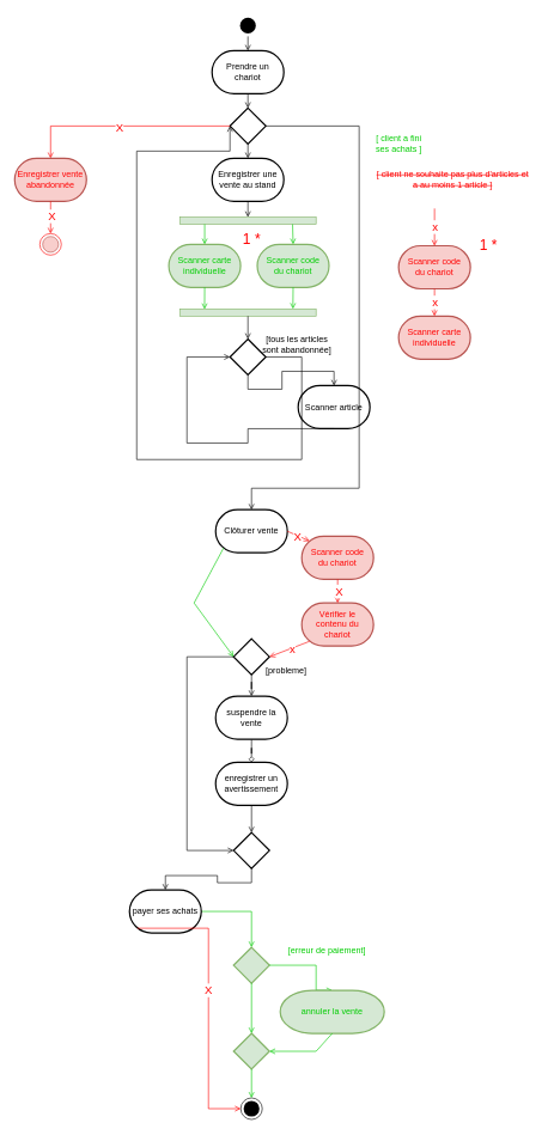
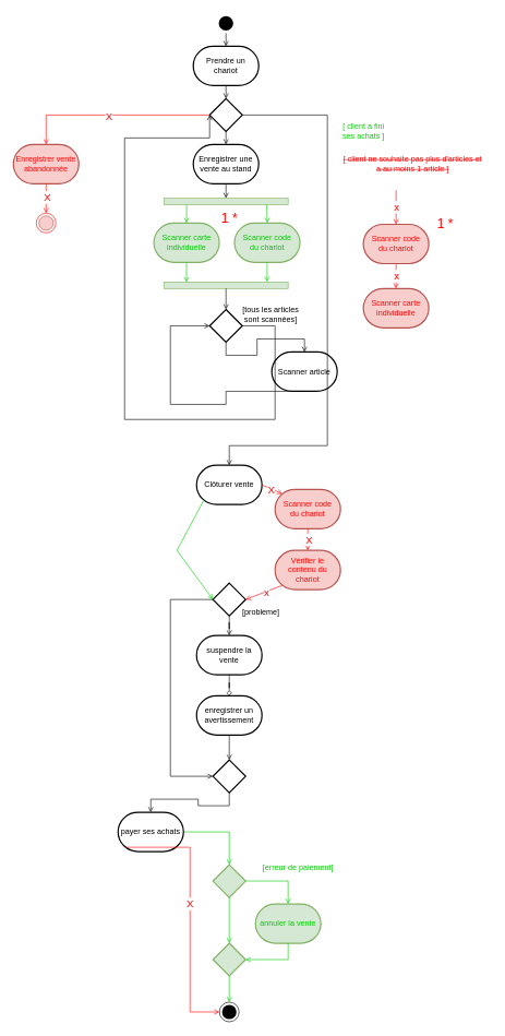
  <mxCell id="0" />
  <mxCell id="1" parent="0" />
  <mxCell id="2" value="Prendre un&lt;br&gt;chariot" style="strokeWidth=2;html=1;shape=mxgraph.flowchart.terminator;whiteSpace=wrap;" parent="1" vertex="1"><mxGeometry x="295" y="70" width="100" height="60" as="geometry" /></mxCell>
  <mxCell id="3" value="" style="ellipse;html=1;shape=startState;fillColor=#000000;strokeColor=none;" parent="1" vertex="1"><mxGeometry x="330" y="20" width="30" height="30" as="geometry" /></mxCell>
  <mxCell id="4" value="" style="strokeWidth=2;html=1;shape=mxgraph.flowchart.decision;whiteSpace=wrap;" parent="1" vertex="1"><mxGeometry x="320" y="150" width="50" height="50" as="geometry" /></mxCell>
  <mxCell id="5" style="edgeStyle=orthogonalEdgeStyle;rounded=0;orthogonalLoop=1;jettySize=auto;html=1;exitX=0.5;exitY=1;exitDx=0;exitDy=0;exitPerimeter=0;entryX=0.5;entryY=0;entryDx=0;entryDy=0;endArrow=open;endFill=0;fontColor=default;fillColor=#d5e8d4;strokeColor=default;" parent="1" source="9" target="6" edge="1"><mxGeometry relative="1" as="geometry"><mxPoint x="345" y="330" as="sourcePoint" /><mxPoint x="345" y="400" as="targetPoint" /></mxGeometry></mxCell>
  <mxCell id="6" value="" style="rounded=0;whiteSpace=wrap;html=1;fillColor=#d5e8d4;strokeColor=#82b366;" parent="1" vertex="1"><mxGeometry x="250" y="302" width="190" height="10" as="geometry" /></mxCell>
  <mxCell id="7" style="edgeStyle=orthogonalEdgeStyle;rounded=0;orthogonalLoop=1;jettySize=auto;html=1;exitX=0.75;exitY=1;exitDx=0;exitDy=0;entryX=0.5;entryY=0;entryDx=0;entryDy=0;entryPerimeter=0;endArrow=open;endFill=0;fontColor=#00CC00;fillColor=#d5e8d4;strokeColor=#00CC00;" parent="1" target="8" edge="1"><mxGeometry relative="1" as="geometry"><mxPoint x="407.25" y="312" as="sourcePoint" /><mxPoint x="386" y="390" as="targetPoint" /></mxGeometry></mxCell>
  <mxCell id="8" value="Scanner code&lt;br&gt;du chariot" style="strokeWidth=2;html=1;shape=mxgraph.flowchart.terminator;whiteSpace=wrap;fillColor=#d5e8d4;strokeColor=#82b366;fontColor=#00CC00;" parent="1" vertex="1"><mxGeometry x="358" y="340" width="100" height="60" as="geometry" /></mxCell>
  <mxCell id="9" value="Enregistrer une&lt;br&gt;vente au stand" style="strokeWidth=2;html=1;shape=mxgraph.flowchart.terminator;whiteSpace=wrap;" parent="1" vertex="1"><mxGeometry x="295" y="220" width="100" height="60" as="geometry" /></mxCell>
  <mxCell id="10" style="edgeStyle=orthogonalEdgeStyle;rounded=0;orthogonalLoop=1;jettySize=auto;html=1;exitX=0.5;exitY=1;exitDx=0;exitDy=0;exitPerimeter=0;entryX=0.5;entryY=0;entryDx=0;entryDy=0;entryPerimeter=0;endArrow=open;endFill=0;" parent="1" source="4" target="9" edge="1"><mxGeometry relative="1" as="geometry"><mxPoint x="355" y="340" as="sourcePoint" /><mxPoint x="345" y="260" as="targetPoint" /></mxGeometry></mxCell>
  <mxCell id="11" value="Scanner carte&lt;br&gt;individuelle" style="strokeWidth=2;html=1;shape=mxgraph.flowchart.terminator;whiteSpace=wrap;fillColor=#d5e8d4;strokeColor=#82b366;fontColor=#00CC00;" parent="1" vertex="1"><mxGeometry x="234.75" y="340" width="100" height="60" as="geometry" /></mxCell>
  <mxCell id="12" style="edgeStyle=orthogonalEdgeStyle;rounded=0;orthogonalLoop=1;jettySize=auto;html=1;exitX=0.5;exitY=1;exitDx=0;exitDy=0;entryX=0.5;entryY=0;entryDx=0;entryDy=0;entryPerimeter=0;endArrow=open;endFill=0;fontColor=#00CC00;fillColor=#d5e8d4;strokeColor=#00CC00;" parent="1" target="11" edge="1"><mxGeometry relative="1" as="geometry"><mxPoint x="284.75" y="312" as="sourcePoint" /><mxPoint x="408" y="420" as="targetPoint" /></mxGeometry></mxCell>
  <mxCell id="13" style="edgeStyle=orthogonalEdgeStyle;rounded=0;orthogonalLoop=1;jettySize=auto;html=1;exitX=0.5;exitY=1;exitDx=0;exitDy=0;entryX=0.5;entryY=0;entryDx=0;entryDy=0;entryPerimeter=0;exitPerimeter=0;endArrow=open;endFill=0;" parent="1" source="19" target="14" edge="1"><mxGeometry relative="1" as="geometry"><mxPoint x="425" y="472" as="sourcePoint" /><mxPoint x="645.25" y="660" as="targetPoint" /></mxGeometry></mxCell>
  <mxCell id="14" value="Scanner article" style="strokeWidth=2;html=1;shape=mxgraph.flowchart.terminator;whiteSpace=wrap;" parent="1" vertex="1"><mxGeometry x="415" y="537" width="100" height="60" as="geometry" /></mxCell>
  <mxCell id="15" value="" style="rounded=0;whiteSpace=wrap;html=1;fillColor=#d5e8d4;strokeColor=#82b366;" parent="1" vertex="1"><mxGeometry x="250" y="430" width="190" height="10" as="geometry" /></mxCell>
  <mxCell id="16" style="edgeStyle=orthogonalEdgeStyle;rounded=0;orthogonalLoop=1;jettySize=auto;html=1;exitX=0.5;exitY=1;exitDx=0;exitDy=0;entryX=0.83;entryY=-0.007;entryDx=0;entryDy=0;entryPerimeter=0;exitPerimeter=0;endArrow=open;endFill=0;fontColor=#00CC00;fillColor=#d5e8d4;strokeColor=#00CC00;" parent="1" source="8" target="15" edge="1"><mxGeometry relative="1" as="geometry"><mxPoint x="417.25" y="322" as="sourcePoint" /><mxPoint x="418" y="370" as="targetPoint" /></mxGeometry></mxCell>
  <mxCell id="17" style="edgeStyle=orthogonalEdgeStyle;rounded=0;orthogonalLoop=1;jettySize=auto;html=1;exitX=0.5;exitY=1;exitDx=0;exitDy=0;entryX=0.182;entryY=0.04;entryDx=0;entryDy=0;entryPerimeter=0;exitPerimeter=0;endArrow=open;endFill=0;fontColor=#00CC00;fillColor=#d5e8d4;strokeColor=#00CC00;" parent="1" source="11" target="15" edge="1"><mxGeometry relative="1" as="geometry"><mxPoint x="294.75" y="322" as="sourcePoint" /><mxPoint x="295" y="370" as="targetPoint" /></mxGeometry></mxCell>
  <mxCell id="18" style="edgeStyle=orthogonalEdgeStyle;rounded=0;orthogonalLoop=1;jettySize=auto;html=1;exitX=0.5;exitY=1;exitDx=0;exitDy=0;entryX=0.5;entryY=0;entryDx=0;entryDy=0;entryPerimeter=0;endArrow=open;endFill=0;" parent="1" source="15" target="19" edge="1"><mxGeometry relative="1" as="geometry"><mxPoint x="355" y="290" as="sourcePoint" /><mxPoint x="345" y="560" as="targetPoint" /></mxGeometry></mxCell>
  <mxCell id="19" value="" style="strokeWidth=2;html=1;shape=mxgraph.flowchart.decision;whiteSpace=wrap;" parent="1" vertex="1"><mxGeometry x="320" y="472" width="50" height="50" as="geometry" /></mxCell>
  <mxCell id="20" style="edgeStyle=orthogonalEdgeStyle;rounded=0;orthogonalLoop=1;jettySize=auto;html=1;exitX=1;exitY=0.5;exitDx=0;exitDy=0;exitPerimeter=0;entryX=0;entryY=0.5;entryDx=0;entryDy=0;entryPerimeter=0;endArrow=open;endFill=0;" parent="1" source="19" target="4" edge="1"><mxGeometry relative="1" as="geometry"><mxPoint x="355" y="635" as="sourcePoint" /><mxPoint x="190" y="350" as="targetPoint" /><Array as="points"><mxPoint x="420" y="497" /><mxPoint x="420" y="640" /><mxPoint x="190" y="640" /><mxPoint x="190" y="210" /><mxPoint x="320" y="210" /></Array></mxGeometry></mxCell>
  <mxCell id="21" style="edgeStyle=orthogonalEdgeStyle;rounded=0;orthogonalLoop=1;jettySize=auto;html=1;entryX=0;entryY=0.5;entryDx=0;entryDy=0;entryPerimeter=0;exitX=0.5;exitY=1;exitDx=0;exitDy=0;exitPerimeter=0;endArrow=open;endFill=0;" parent="1" source="14" target="19" edge="1"><mxGeometry relative="1" as="geometry"><mxPoint x="390" y="557" as="sourcePoint" /><mxPoint x="305" y="187" as="targetPoint" /><Array as="points"><mxPoint x="345" y="617" /><mxPoint x="260" y="617" /><mxPoint x="260" y="497" /></Array></mxGeometry></mxCell>
- <mxCell id="22" value="[tous les articles&lt;br&gt;sont abandonnée]" style="text;html=1;align=center;verticalAlign=middle;resizable=0;points=[];autosize=1;strokeColor=none;fillColor=none;" parent="1" vertex="1"><mxGeometry x="358" y="460" width="110" height="40" as="geometry" /></mxCell>
+ <mxCell id="22" value="[tous les articles&lt;br&gt;sont scannées]" style="text;html=1;align=center;verticalAlign=middle;resizable=0;points=[];autosize=1;strokeColor=none;fillColor=none;" parent="1" vertex="1"><mxGeometry x="358" y="460" width="110" height="40" as="geometry" /></mxCell>
  <mxCell id="23" style="edgeStyle=orthogonalEdgeStyle;rounded=0;orthogonalLoop=1;jettySize=auto;html=1;exitX=1;exitY=0.5;exitDx=0;exitDy=0;exitPerimeter=0;entryX=0.5;entryY=0;entryDx=0;entryDy=0;entryPerimeter=0;endArrow=open;endFill=0;" parent="1" source="4" target="24" edge="1"><mxGeometry relative="1" as="geometry"><mxPoint x="380" y="610" as="sourcePoint" /><mxPoint x="350" y="1000" as="targetPoint" /><Array as="points"><mxPoint x="500" y="175" /><mxPoint x="500" y="680" /><mxPoint x="350" y="680" /></Array></mxGeometry></mxCell>
  <mxCell id="24" value="Clôturer vente" style="strokeWidth=2;html=1;shape=mxgraph.flowchart.terminator;whiteSpace=wrap;" parent="1" vertex="1"><mxGeometry x="300" y="710" width="100" height="60" as="geometry" /></mxCell>
  <mxCell id="25" style="edgeStyle=orthogonalEdgeStyle;rounded=0;orthogonalLoop=1;jettySize=auto;html=1;endArrow=open;endFill=0;" parent="1" source="26" target="28" edge="1"><mxGeometry relative="1" as="geometry" /></mxCell>
  <mxCell id="26" value="" style="strokeWidth=2;html=1;shape=mxgraph.flowchart.decision;whiteSpace=wrap;" parent="1" vertex="1"><mxGeometry x="325" y="890" width="50" height="50" as="geometry" /></mxCell>
  <mxCell id="27" style="edgeStyle=orthogonalEdgeStyle;rounded=0;orthogonalLoop=1;jettySize=auto;html=1;endArrow=diamond;endFill=0;" parent="1" source="28" target="29" edge="1"><mxGeometry relative="1" as="geometry" /></mxCell>
  <mxCell id="28" value="suspendre la vente" style="strokeWidth=2;html=1;shape=mxgraph.flowchart.terminator;whiteSpace=wrap;" parent="1" vertex="1"><mxGeometry x="300" y="970" width="100" height="60" as="geometry" /></mxCell>
  <mxCell id="29" value="enregistrer un avertissement" style="strokeWidth=2;html=1;shape=mxgraph.flowchart.terminator;whiteSpace=wrap;" parent="1" vertex="1"><mxGeometry x="300" y="1062" width="100" height="60" as="geometry" /></mxCell>
  <mxCell id="30" value="" style="strokeWidth=2;html=1;shape=mxgraph.flowchart.decision;whiteSpace=wrap;" parent="1" vertex="1"><mxGeometry x="325" y="1160" width="50" height="50" as="geometry" /></mxCell>
  <mxCell id="31" style="edgeStyle=orthogonalEdgeStyle;rounded=0;orthogonalLoop=1;jettySize=auto;html=1;exitX=0.5;exitY=1;exitDx=0;exitDy=0;exitPerimeter=0;entryX=0.5;entryY=0;entryDx=0;entryDy=0;entryPerimeter=0;endArrow=open;endFill=0;" parent="1" source="29" target="30" edge="1"><mxGeometry relative="1" as="geometry" /></mxCell>
  <mxCell id="32" style="edgeStyle=orthogonalEdgeStyle;rounded=0;orthogonalLoop=1;jettySize=auto;html=1;startArrow=none;startFill=0;endArrow=open;endFill=0;exitX=0;exitY=0.5;exitDx=0;exitDy=0;exitPerimeter=0;entryX=0;entryY=0.5;entryDx=0;entryDy=0;entryPerimeter=0;" parent="1" source="26" target="30" edge="1"><mxGeometry relative="1" as="geometry"><Array as="points"><mxPoint x="260" y="915" /><mxPoint x="260" y="1185" /></Array><mxPoint x="300" y="930" as="sourcePoint" /></mxGeometry></mxCell>
  <mxCell id="33" value="" style="edgeStyle=orthogonalEdgeStyle;rounded=0;orthogonalLoop=1;jettySize=auto;html=1;endArrow=open;endFill=0;strokeColor=#00CC00;" parent="1" source="34" target="36" edge="1"><mxGeometry relative="1" as="geometry" /></mxCell>
  <mxCell id="34" value="payer ses achats" style="strokeWidth=2;html=1;shape=mxgraph.flowchart.terminator;whiteSpace=wrap;" parent="1" vertex="1"><mxGeometry x="180" y="1240" width="100" height="60" as="geometry" /></mxCell>
  <mxCell id="35" style="edgeStyle=orthogonalEdgeStyle;rounded=0;orthogonalLoop=1;jettySize=auto;html=1;exitX=0.5;exitY=1;exitDx=0;exitDy=0;exitPerimeter=0;entryX=0.5;entryY=0;entryDx=0;entryDy=0;entryPerimeter=0;endArrow=open;endFill=0;" parent="1" source="30" target="34" edge="1"><mxGeometry relative="1" as="geometry" /></mxCell>
  <mxCell id="36" value="" style="strokeWidth=2;html=1;shape=mxgraph.flowchart.decision;whiteSpace=wrap;fillColor=#d5e8d4;strokeColor=#82b366;" parent="1" vertex="1"><mxGeometry x="325" y="1320" width="50" height="50" as="geometry" /></mxCell>
  <mxCell id="37" value="[probleme]" style="text;html=1;align=center;verticalAlign=middle;resizable=0;points=[];autosize=1;strokeColor=none;fillColor=none;" parent="1" vertex="1"><mxGeometry x="358" y="920" width="80" height="30" as="geometry" /></mxCell>
  <mxCell id="38" value="" style="strokeWidth=2;html=1;shape=mxgraph.flowchart.decision;whiteSpace=wrap;fillColor=#d5e8d4;strokeColor=#82b366;" parent="1" vertex="1"><mxGeometry x="325" y="1440" width="50" height="50" as="geometry" /></mxCell>
  <mxCell id="39" value="&lt;font color=&quot;#00cc00&quot;&gt;[erreur de paiement]&lt;/font&gt;" style="text;html=1;align=center;verticalAlign=middle;resizable=0;points=[];autosize=1;strokeColor=none;fillColor=none;" parent="1" vertex="1"><mxGeometry x="390" y="1310" width="130" height="30" as="geometry" /></mxCell>
  <mxCell id="40" style="edgeStyle=orthogonalEdgeStyle;rounded=0;orthogonalLoop=1;jettySize=auto;html=1;exitX=1;exitY=0.5;exitDx=0;exitDy=0;exitPerimeter=0;entryX=0.5;entryY=0;entryDx=0;entryDy=0;entryPerimeter=0;endArrow=open;endFill=0;strokeColor=#00CC00;" parent="1" source="36" target="46" edge="1"><mxGeometry relative="1" as="geometry"><Array as="points"><mxPoint x="440" y="1345" /></Array></mxGeometry></mxCell>
  <mxCell id="41" value="&lt;font color=&quot;#00cc00&quot;&gt;[ client a fini&lt;br&gt;ses achats ]&lt;/font&gt;" style="text;html=1;align=center;verticalAlign=middle;resizable=0;points=[];autosize=1;strokeColor=none;fillColor=none;" parent="1" vertex="1"><mxGeometry x="510" y="180" width="90" height="40" as="geometry" /></mxCell>
  <mxCell id="42" value="" style="endArrow=open;html=1;rounded=0;exitX=0.11;exitY=0.89;exitDx=0;exitDy=0;exitPerimeter=0;entryX=0;entryY=0.5;entryDx=0;entryDy=0;entryPerimeter=0;endFill=0;strokeColor=#00CC00;" parent="1" source="24" target="26" edge="1"><mxGeometry width="50" height="50" relative="1" as="geometry"><mxPoint x="311" y="793.4" as="sourcePoint" /><mxPoint x="420" y="830" as="targetPoint" /><Array as="points"><mxPoint x="270" y="840" /></Array></mxGeometry></mxCell>
  <mxCell id="43" value="" style="ellipse;html=1;shape=startState;fillColor=#000000;strokeColor=none;" parent="1" vertex="1"><mxGeometry x="335" y="1530" width="30" height="30" as="geometry" /></mxCell>
  <mxCell id="44" value="" style="ellipse;whiteSpace=wrap;html=1;aspect=fixed;fillColor=none;" parent="1" vertex="1"><mxGeometry x="335" y="1530" width="30" height="30" as="geometry" /></mxCell>
  <mxCell id="45" style="edgeStyle=orthogonalEdgeStyle;rounded=0;orthogonalLoop=1;jettySize=auto;html=1;entryX=0.5;entryY=0;entryDx=0;entryDy=0;endArrow=open;endFill=0;exitX=0.5;exitY=1;exitDx=0;exitDy=0;exitPerimeter=0;strokeColor=#00CC00;" parent="1" source="38" target="44" edge="1"><mxGeometry relative="1" as="geometry"><mxPoint x="380" y="1520" as="sourcePoint" /><mxPoint x="390" y="1510" as="targetPoint" /></mxGeometry></mxCell>
- <mxCell id="46" value="&lt;font color=&quot;#00cc00&quot;&gt;annuler la vente&lt;/font&gt;" style="strokeWidth=2;html=1;shape=mxgraph.flowchart.terminator;whiteSpace=wrap;fillColor=#d5e8d4;strokeColor=#82b366;" parent="1" vertex="1"><mxGeometry x="390" y="1380" width="145" height="60" as="geometry" /></mxCell>
+ <mxCell id="46" value="&lt;font color=&quot;#00cc00&quot;&gt;annuler la vente&lt;/font&gt;" style="strokeWidth=2;html=1;shape=mxgraph.flowchart.terminator;whiteSpace=wrap;fillColor=#d5e8d4;strokeColor=#82b366;" parent="1" vertex="1"><mxGeometry x="390" y="1380" width="100" height="60" as="geometry" /></mxCell>
  <mxCell id="47" value="" style="endArrow=open;html=1;rounded=0;endFill=0;entryX=0.5;entryY=0;entryDx=0;entryDy=0;entryPerimeter=0;exitX=0.5;exitY=1;exitDx=0;exitDy=0;exitPerimeter=0;strokeColor=#00CC00;" parent="1" source="36" target="38" edge="1"><mxGeometry width="50" height="50" relative="1" as="geometry"><mxPoint x="30" y="1410" as="sourcePoint" /><mxPoint x="80" y="1360" as="targetPoint" /></mxGeometry></mxCell>
  <mxCell id="48" value="" style="endArrow=open;html=1;rounded=0;endFill=0;entryX=1;entryY=0.5;entryDx=0;entryDy=0;entryPerimeter=0;exitX=0.5;exitY=1;exitDx=0;exitDy=0;exitPerimeter=0;strokeColor=#00CC00;" parent="1" source="46" target="38" edge="1"><mxGeometry width="50" height="50" relative="1" as="geometry"><mxPoint x="490" y="1480" as="sourcePoint" /><mxPoint x="360" y="1450" as="targetPoint" /><Array as="points"><mxPoint x="440" y="1465" /></Array></mxGeometry></mxCell>
  <mxCell id="49" value="&lt;font color=&quot;#ff0000&quot;&gt;&lt;strike&gt;[ client ne souhaite pas plus d'articles et&lt;br&gt;a au moins 1 article ]&lt;/strike&gt;&lt;/font&gt;" style="text;html=1;align=center;verticalAlign=middle;resizable=0;points=[];autosize=1;strokeColor=none;fillColor=none;" parent="1" vertex="1"><mxGeometry x="510" y="230" width="240" height="40" as="geometry" /></mxCell>
  <mxCell id="50" value="Scanner code&lt;br&gt;du chariot" style="strokeWidth=2;html=1;shape=mxgraph.flowchart.terminator;whiteSpace=wrap;fillColor=#f8cecc;strokeColor=#b85450;fontColor=#FF0000;" vertex="1" parent="1"><mxGeometry x="555" y="342" width="100" height="60" as="geometry" /></mxCell>
  <mxCell id="51" value="&lt;font color=&quot;#ff0000&quot;&gt;Scanner carte&lt;br&gt;individuelle&lt;/font&gt;" style="strokeWidth=2;html=1;shape=mxgraph.flowchart.terminator;whiteSpace=wrap;fillColor=#f8cecc;strokeColor=#b85450;" vertex="1" parent="1"><mxGeometry x="555" y="440" width="100" height="60" as="geometry" /></mxCell>
  <mxCell id="52" value="" style="endArrow=open;html=1;rounded=0;entryX=0.5;entryY=0;entryDx=0;entryDy=0;entryPerimeter=0;strokeColor=#FF0000;endFill=0;" edge="1" parent="1" target="50"><mxGeometry width="50" height="50" relative="1" as="geometry"><mxPoint x="605" y="290" as="sourcePoint" /><mxPoint x="629" y="240" as="targetPoint" /></mxGeometry></mxCell>
  <mxCell id="53" value="&lt;font color=&quot;#ff0000&quot; style=&quot;font-size: 16px;&quot;&gt;x&lt;/font&gt;" style="edgeLabel;html=1;align=center;verticalAlign=middle;resizable=0;points=[];" vertex="1" connectable="0" parent="52"><mxGeometry x="-0.035" relative="1" as="geometry"><mxPoint as="offset" /></mxGeometry></mxCell>
  <mxCell id="54" value="" style="endArrow=open;html=1;rounded=0;entryX=0.5;entryY=0;entryDx=0;entryDy=0;entryPerimeter=0;strokeColor=#FF0000;endFill=0;exitX=0.5;exitY=1;exitDx=0;exitDy=0;exitPerimeter=0;fontColor=#FF0000;" edge="1" parent="1" source="50" target="51"><mxGeometry width="50" height="50" relative="1" as="geometry"><mxPoint x="615" y="300" as="sourcePoint" /><mxPoint x="615" y="352" as="targetPoint" /></mxGeometry></mxCell>
  <mxCell id="55" value="&lt;font style=&quot;font-size: 16px;&quot;&gt;x&lt;/font&gt;" style="edgeLabel;html=1;align=center;verticalAlign=middle;resizable=0;points=[];fontColor=#FF0000;" vertex="1" connectable="0" parent="54"><mxGeometry x="-0.035" relative="1" as="geometry"><mxPoint as="offset" /></mxGeometry></mxCell>
  <mxCell id="56" value="&lt;font color=&quot;#ff0000&quot; style=&quot;font-size: 20px;&quot;&gt;1 *&lt;/font&gt;" style="text;html=1;align=center;verticalAlign=middle;resizable=0;points=[];autosize=1;strokeColor=none;fillColor=none;" vertex="1" parent="1"><mxGeometry x="655" y="320" width="50" height="40" as="geometry" /></mxCell>
  <mxCell id="57" value="&lt;font color=&quot;#ff0000&quot; style=&quot;font-size: 20px;&quot;&gt;1 *&lt;/font&gt;" style="text;html=1;align=center;verticalAlign=middle;resizable=0;points=[];autosize=1;strokeColor=none;fillColor=none;glass=1;" vertex="1" parent="1"><mxGeometry x="325" y="312" width="50" height="40" as="geometry" /></mxCell>
  <mxCell id="58" value="" style="endArrow=open;html=1;rounded=0;endFill=0;exitX=0;exitY=0.5;exitDx=0;exitDy=0;exitPerimeter=0;entryX=0.5;entryY=0;entryDx=0;entryDy=0;entryPerimeter=0;fillColor=#f8cecc;strokeColor=#FF0000;" edge="1" parent="1" source="4" target="62"><mxGeometry width="50" height="50" relative="1" as="geometry"><mxPoint x="400" y="160" as="sourcePoint" /><mxPoint x="120" y="175" as="targetPoint" /><Array as="points"><mxPoint x="70" y="175" /></Array></mxGeometry></mxCell>
  <mxCell id="59" value="&lt;font color=&quot;#ff0000&quot; style=&quot;font-size: 16px;&quot;&gt;X&lt;/font&gt;" style="edgeLabel;html=1;align=center;verticalAlign=middle;resizable=0;points=[];" vertex="1" connectable="0" parent="58"><mxGeometry x="0.048" y="1" relative="1" as="geometry"><mxPoint as="offset" /></mxGeometry></mxCell>
  <mxCell id="60" value="" style="endArrow=open;html=1;rounded=0;endFill=0;exitX=0.5;exitY=1;exitDx=0;exitDy=0;exitPerimeter=0;entryX=0.5;entryY=0;entryDx=0;entryDy=0;entryPerimeter=0;" edge="1" parent="1" source="2" target="4"><mxGeometry width="50" height="50" relative="1" as="geometry"><mxPoint x="410" y="170" as="sourcePoint" /><mxPoint x="460" y="120" as="targetPoint" /></mxGeometry></mxCell>
  <mxCell id="61" value="" style="endArrow=open;html=1;rounded=0;endFill=0;entryX=0.5;entryY=0;entryDx=0;entryDy=0;entryPerimeter=0;" edge="1" parent="1" source="3" target="2"><mxGeometry width="50" height="50" relative="1" as="geometry"><mxPoint x="410" y="170" as="sourcePoint" /><mxPoint x="460" y="120" as="targetPoint" /></mxGeometry></mxCell>
  <mxCell id="62" value="Enregistrer vente&lt;br&gt;abandonnée" style="strokeWidth=2;html=1;shape=mxgraph.flowchart.terminator;whiteSpace=wrap;fillColor=#f8cecc;strokeColor=#b85450;fontColor=#FF0000;" vertex="1" parent="1"><mxGeometry x="20" y="220" width="100" height="60" as="geometry" /></mxCell>
  <mxCell id="63" value="" style="ellipse;html=1;shape=startState;fillColor=#f8cecc;strokeColor=#b85450;" vertex="1" parent="1"><mxGeometry x="55" y="325" width="30" height="30" as="geometry" /></mxCell>
  <mxCell id="64" value="" style="ellipse;whiteSpace=wrap;html=1;aspect=fixed;fillColor=none;strokeColor=#FF0000;" vertex="1" parent="1"><mxGeometry x="55" y="325" width="30" height="30" as="geometry" /></mxCell>
  <mxCell id="65" style="edgeStyle=orthogonalEdgeStyle;rounded=0;orthogonalLoop=1;jettySize=auto;html=1;entryX=0.5;entryY=0;entryDx=0;entryDy=0;endArrow=open;endFill=0;exitX=0.5;exitY=1;exitDx=0;exitDy=0;exitPerimeter=0;strokeColor=#FF0000;" edge="1" parent="1" target="64" source="62"><mxGeometry relative="1" as="geometry"><mxPoint x="70" y="312" as="sourcePoint" /><mxPoint x="110" y="332" as="targetPoint" /></mxGeometry></mxCell>
  <mxCell id="66" value="&lt;font color=&quot;#ff0000&quot; style=&quot;font-size: 16px;&quot;&gt;X&lt;/font&gt;" style="edgeLabel;html=1;align=center;verticalAlign=middle;resizable=0;points=[];" vertex="1" connectable="0" parent="65"><mxGeometry x="-0.096" y="1" relative="1" as="geometry"><mxPoint as="offset" /></mxGeometry></mxCell>
  <mxCell id="67" value="Scanner code&lt;br&gt;du chariot" style="strokeWidth=2;html=1;shape=mxgraph.flowchart.terminator;whiteSpace=wrap;fillColor=#f8cecc;strokeColor=#b85450;fontColor=#FF0000;" vertex="1" parent="1"><mxGeometry x="420" y="747" width="100" height="60" as="geometry" /></mxCell>
  <mxCell id="68" value="Vérifier le&lt;br&gt;contenu du&lt;br&gt;chariot" style="strokeWidth=2;html=1;shape=mxgraph.flowchart.terminator;whiteSpace=wrap;fillColor=#f8cecc;strokeColor=#b85450;fontColor=#FF0000;" vertex="1" parent="1"><mxGeometry x="420" y="840" width="100" height="60" as="geometry" /></mxCell>
  <mxCell id="69" value="" style="endArrow=open;html=1;rounded=0;endFill=0;entryX=0.5;entryY=0;entryDx=0;entryDy=0;entryPerimeter=0;exitX=0.5;exitY=1;exitDx=0;exitDy=0;exitPerimeter=0;fillColor=#f8cecc;strokeColor=#FF0000;fontColor=#FF0000;" edge="1" parent="1" source="67" target="68"><mxGeometry width="50" height="50" relative="1" as="geometry"><mxPoint x="485" y="840" as="sourcePoint" /><mxPoint x="485" y="860" as="targetPoint" /></mxGeometry></mxCell>
  <mxCell id="70" value="&lt;font color=&quot;#ff0000&quot; style=&quot;font-size: 16px;&quot;&gt;X&lt;/font&gt;" style="edgeLabel;html=1;align=center;verticalAlign=middle;resizable=0;points=[];" vertex="1" connectable="0" parent="69"><mxGeometry x="-0.028" y="1" relative="1" as="geometry"><mxPoint as="offset" /></mxGeometry></mxCell>
  <mxCell id="71" value="" style="endArrow=open;html=1;rounded=0;endFill=0;exitX=0.11;exitY=0.89;exitDx=0;exitDy=0;exitPerimeter=0;strokeColor=#FF0000;entryX=1;entryY=0.5;entryDx=0;entryDy=0;entryPerimeter=0;" edge="1" parent="1" source="68" target="26"><mxGeometry width="50" height="50" relative="1" as="geometry"><mxPoint x="630" y="910" as="sourcePoint" /><mxPoint x="610" y="930" as="targetPoint" /></mxGeometry></mxCell>
  <mxCell id="72" value="&lt;font color=&quot;#ff0000&quot; style=&quot;font-size: 16px;&quot;&gt;x&lt;/font&gt;" style="edgeLabel;html=1;align=center;verticalAlign=middle;resizable=0;points=[];" vertex="1" connectable="0" parent="71"><mxGeometry x="-0.084" y="1" relative="1" as="geometry"><mxPoint as="offset" /></mxGeometry></mxCell>
  <mxCell id="73" value="" style="endArrow=open;html=1;rounded=0;endFill=0;entryX=0.11;entryY=0.11;entryDx=0;entryDy=0;entryPerimeter=0;strokeColor=#FF0000;exitX=1;exitY=0.5;exitDx=0;exitDy=0;exitPerimeter=0;" edge="1" parent="1" source="24" target="67"><mxGeometry width="50" height="50" relative="1" as="geometry"><mxPoint x="389" y="793.4" as="sourcePoint" /><mxPoint x="620" y="940" as="targetPoint" /></mxGeometry></mxCell>
  <mxCell id="74" value="&lt;font color=&quot;#ff0000&quot; style=&quot;font-size: 16px;&quot;&gt;X&lt;/font&gt;" style="edgeLabel;html=1;align=center;verticalAlign=middle;resizable=0;points=[];" vertex="1" connectable="0" parent="73"><mxGeometry x="-0.085" relative="1" as="geometry"><mxPoint as="offset" /></mxGeometry></mxCell>
  <mxCell id="75" style="edgeStyle=orthogonalEdgeStyle;rounded=0;orthogonalLoop=1;jettySize=auto;html=1;exitX=0.11;exitY=0.89;exitDx=0;exitDy=0;entryX=0;entryY=0.5;entryDx=0;entryDy=0;endArrow=open;endFill=0;exitPerimeter=0;strokeColor=#FF0000;" edge="1" parent="1" source="34" target="44"><mxGeometry relative="1" as="geometry"><mxPoint x="245" y="1330" as="sourcePoint" /><mxPoint x="245" y="1362" as="targetPoint" /><Array as="points"><mxPoint x="290" y="1293" /><mxPoint x="290" y="1545" /></Array></mxGeometry></mxCell>
  <mxCell id="76" value="&lt;font color=&quot;#ff0000&quot; style=&quot;font-size: 16px;&quot;&gt;X&lt;/font&gt;" style="edgeLabel;html=1;align=center;verticalAlign=middle;resizable=0;points=[];" vertex="1" connectable="0" parent="75"><mxGeometry x="-0.065" y="-1" relative="1" as="geometry"><mxPoint as="offset" /></mxGeometry></mxCell>
